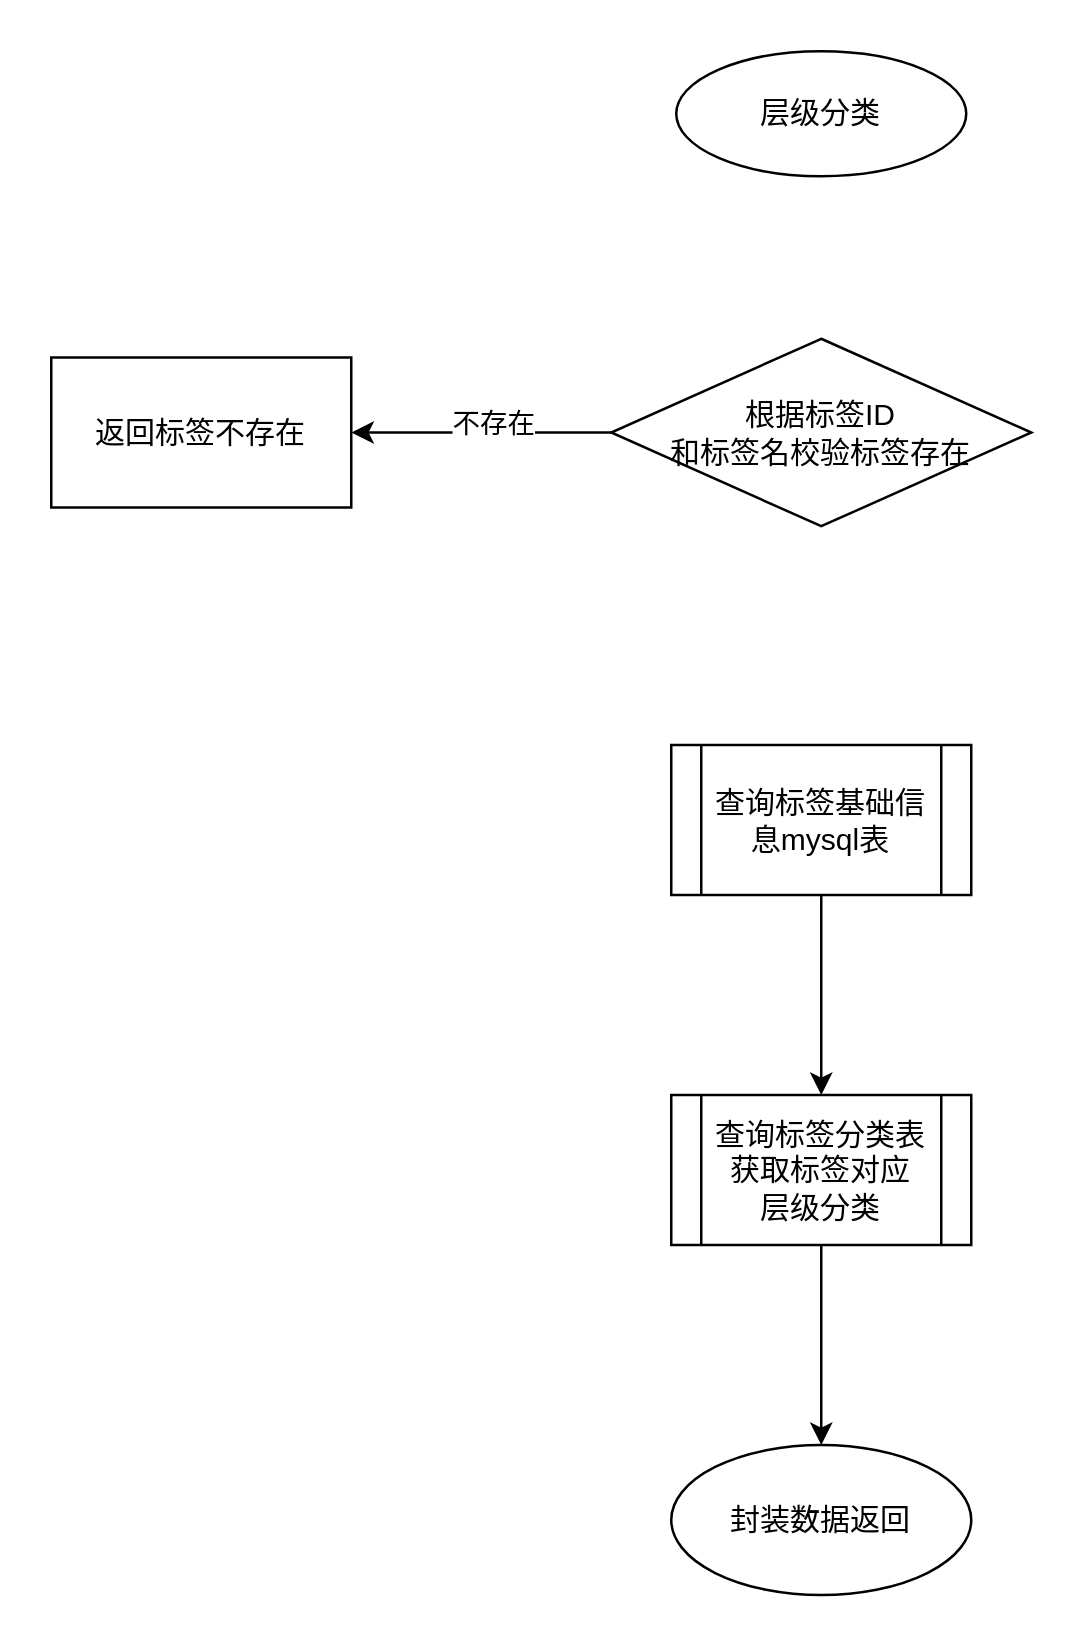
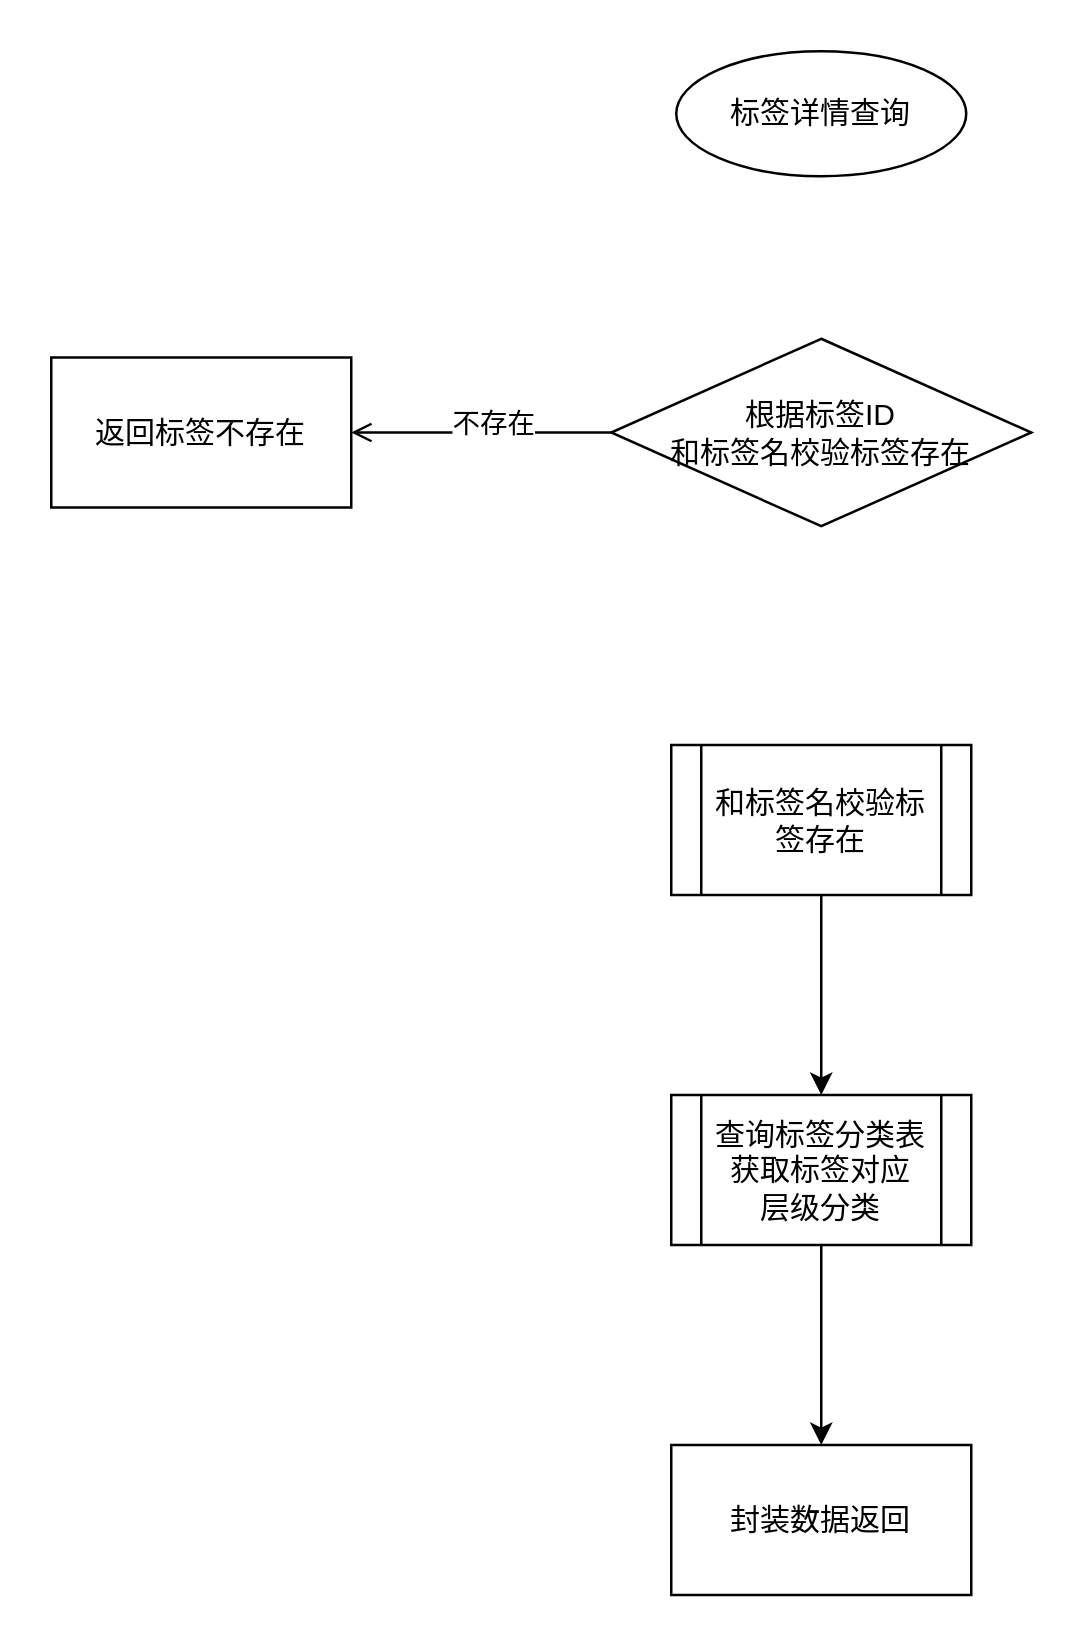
  <mxCell id="0" />
  <mxCell id="1" parent="0" />
- <mxCell id="2" value="层级分类" style="ellipse;whiteSpace=wrap;html=1;" vertex="1" parent="1"><mxGeometry x="270" y="20" width="116" height="50" as="geometry" /></mxCell>
- <mxCell id="3" value="" style="edgeStyle=orthogonalEdgeStyle;rounded=0;orthogonalLoop=1;jettySize=auto;html=1;" edge="1" parent="1" source="5" target="6"><mxGeometry relative="1" as="geometry" /></mxCell>
+ <mxCell id="2" value="标签详情查询" style="ellipse;whiteSpace=wrap;html=1;" vertex="1" parent="1"><mxGeometry x="270" y="20" width="116" height="50" as="geometry" /></mxCell>
+ <mxCell id="3" value="" style="edgeStyle=orthogonalEdgeStyle;rounded=0;orthogonalLoop=1;jettySize=auto;html=1;endArrow=open;" edge="1" parent="1" source="5" target="6"><mxGeometry relative="1" as="geometry" /></mxCell>
  <mxCell id="4" value="不存在" style="edgeLabel;html=1;align=center;verticalAlign=middle;resizable=0;points=[];" vertex="1" connectable="0" parent="3"><mxGeometry x="-0.077" y="-4" relative="1" as="geometry"><mxPoint as="offset" /></mxGeometry></mxCell>
  <mxCell id="5" value="根据标签ID&lt;div&gt;和标签名校验标签存在&lt;/div&gt;" style="rhombus;whiteSpace=wrap;html=1;" vertex="1" parent="1"><mxGeometry x="244" y="135" width="168" height="75" as="geometry" /></mxCell>
  <mxCell id="6" value="返回标签不存在" style="whiteSpace=wrap;html=1;" vertex="1" parent="1"><mxGeometry x="20" y="142.5" width="120" height="60" as="geometry" /></mxCell>
  <mxCell id="7" value="" style="edgeStyle=orthogonalEdgeStyle;rounded=0;orthogonalLoop=1;jettySize=auto;html=1;" edge="1" parent="1" source="8" target="10"><mxGeometry relative="1" as="geometry" /></mxCell>
- <mxCell id="8" value="查询标签基础信息mysql表" style="shape=process;whiteSpace=wrap;html=1;backgroundOutline=1;" vertex="1" parent="1"><mxGeometry x="268" y="297.5" width="120" height="60" as="geometry" /></mxCell>
+ <mxCell id="8" value="和标签名校验标签存在" style="shape=process;whiteSpace=wrap;html=1;backgroundOutline=1;" vertex="1" parent="1"><mxGeometry x="268" y="297.5" width="120" height="60" as="geometry" /></mxCell>
  <mxCell id="9" value="" style="edgeStyle=orthogonalEdgeStyle;rounded=0;orthogonalLoop=1;jettySize=auto;html=1;" edge="1" parent="1" source="10" target="11"><mxGeometry relative="1" as="geometry" /></mxCell>
  <mxCell id="10" value="查询标签分类表获取标签对应&lt;div&gt;层级分类&lt;/div&gt;" style="shape=process;whiteSpace=wrap;html=1;backgroundOutline=1;" vertex="1" parent="1"><mxGeometry x="268" y="437.5" width="120" height="60" as="geometry" /></mxCell>
- <mxCell id="11" value="封装数据返回" style="ellipse;whiteSpace=wrap;html=1;" vertex="1" parent="1"><mxGeometry x="268" y="577.5" width="120" height="60" as="geometry" /></mxCell>
+ <mxCell id="11" value="封装数据返回" style="whiteSpace=wrap;html=1;" vertex="1" parent="1"><mxGeometry x="268" y="577.5" width="120" height="60" as="geometry" /></mxCell>
